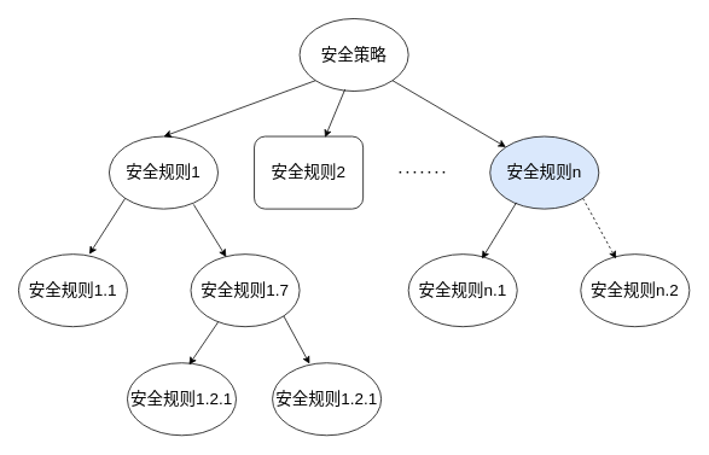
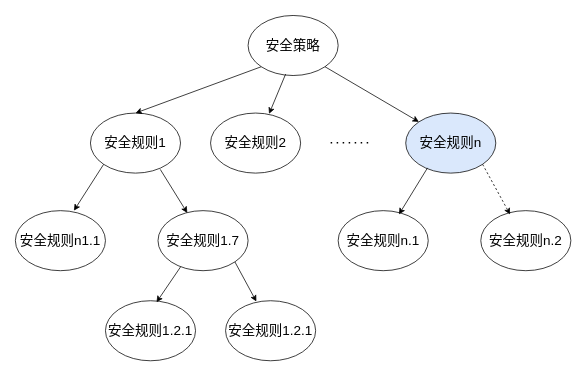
  <mxCell id="0" />
  <mxCell id="1" parent="0" />
  <mxCell id="2" value="&lt;font style=&quot;font-size: 18px;&quot;&gt;安全策略&lt;/font&gt;" style="ellipse;whiteSpace=wrap;html=1;" vertex="1" parent="1"><mxGeometry x="330" y="20" width="120" height="80" as="geometry" /></mxCell>
  <mxCell id="3" value="&lt;font style=&quot;font-size: 18px;&quot;&gt;安全规则1&lt;/font&gt;" style="ellipse;whiteSpace=wrap;html=1;" vertex="1" parent="1"><mxGeometry x="120" y="150" width="120" height="80" as="geometry" /></mxCell>
  <mxCell id="4" value="" style="endArrow=classic;html=1;rounded=0;exitX=0;exitY=1;exitDx=0;exitDy=0;entryX=0.5;entryY=0;entryDx=0;entryDy=0;" edge="1" parent="1" source="2" target="3"><mxGeometry width="50" height="50" relative="1" as="geometry"><mxPoint x="-20" y="220" as="sourcePoint" /><mxPoint x="30" y="170" as="targetPoint" /></mxGeometry></mxCell>
- <mxCell id="5" value="&lt;font style=&quot;font-size: 18px;&quot;&gt;安全规则2&lt;/font&gt;" style="whiteSpace=wrap;html=1;rounded=1;" vertex="1" parent="1"><mxGeometry x="280" y="150" width="120" height="80" as="geometry" /></mxCell>
+ <mxCell id="5" value="&lt;font style=&quot;font-size: 18px;&quot;&gt;安全规则2&lt;/font&gt;" style="ellipse;whiteSpace=wrap;html=1;" vertex="1" parent="1"><mxGeometry x="280" y="150" width="120" height="80" as="geometry" /></mxCell>
  <mxCell id="6" value="" style="endArrow=classic;html=1;rounded=0;exitX=0.417;exitY=0.975;exitDx=0;exitDy=0;exitPerimeter=0;entryX=0.65;entryY=0.013;entryDx=0;entryDy=0;entryPerimeter=0;" edge="1" parent="1" source="2" target="5"><mxGeometry width="50" height="50" relative="1" as="geometry"><mxPoint x="-150" y="260" as="sourcePoint" /><mxPoint x="-100" y="210" as="targetPoint" /></mxGeometry></mxCell>
  <mxCell id="7" value="" style="endArrow=none;dashed=1;html=1;dashPattern=1 3;strokeWidth=2;rounded=0;" edge="1" parent="1"><mxGeometry width="50" height="50" relative="1" as="geometry"><mxPoint x="440" y="189.5" as="sourcePoint" /><mxPoint x="490" y="189.5" as="targetPoint" /></mxGeometry></mxCell>
  <mxCell id="8" value="&lt;font style=&quot;font-size: 18px;&quot;&gt;安全规则n&lt;/font&gt;" style="ellipse;whiteSpace=wrap;html=1;fillColor=#dae8fc;" vertex="1" parent="1"><mxGeometry x="540" y="150" width="120" height="80" as="geometry" /></mxCell>
  <mxCell id="9" value="" style="endArrow=classic;html=1;rounded=0;exitX=1;exitY=1;exitDx=0;exitDy=0;entryX=0;entryY=0;entryDx=0;entryDy=0;" edge="1" parent="1" source="2" target="8"><mxGeometry width="50" height="50" relative="1" as="geometry"><mxPoint x="70" y="380" as="sourcePoint" /><mxPoint x="120" y="330" as="targetPoint" /></mxGeometry></mxCell>
- <mxCell id="10" value="&lt;font style=&quot;font-size: 18px;&quot;&gt;安全规则1.1&lt;/font&gt;" style="ellipse;whiteSpace=wrap;html=1;" vertex="1" parent="1"><mxGeometry x="20" y="280" width="120" height="80" as="geometry" /></mxCell>
+ <mxCell id="10" value="&lt;font style=&quot;font-size: 18px;&quot;&gt;安全规则n1.1&lt;/font&gt;" style="ellipse;whiteSpace=wrap;html=1;" vertex="1" parent="1"><mxGeometry x="20" y="280" width="120" height="80" as="geometry" /></mxCell>
  <mxCell id="11" value="" style="endArrow=classic;html=1;rounded=0;exitX=0;exitY=1;exitDx=0;exitDy=0;entryX=0.65;entryY=0;entryDx=0;entryDy=0;entryPerimeter=0;" edge="1" parent="1" source="3" target="10"><mxGeometry width="50" height="50" relative="1" as="geometry"><mxPoint x="-80" y="250" as="sourcePoint" /><mxPoint x="-30" y="200" as="targetPoint" /></mxGeometry></mxCell>
  <mxCell id="12" value="&lt;font style=&quot;font-size: 18px;&quot;&gt;安全规则1.7&lt;/font&gt;" style="ellipse;whiteSpace=wrap;html=1;" vertex="1" parent="1"><mxGeometry x="210" y="280" width="120" height="80" as="geometry" /></mxCell>
  <mxCell id="13" value="" style="endArrow=classic;html=1;rounded=0;exitX=0.775;exitY=0.938;exitDx=0;exitDy=0;exitPerimeter=0;entryX=0.325;entryY=0.038;entryDx=0;entryDy=0;entryPerimeter=0;" edge="1" parent="1" source="3" target="12"><mxGeometry width="50" height="50" relative="1" as="geometry"><mxPoint x="-130" y="320" as="sourcePoint" /><mxPoint x="-80" y="270" as="targetPoint" /></mxGeometry></mxCell>
  <mxCell id="14" value="&lt;font style=&quot;font-size: 18px;&quot;&gt;安全规则1.2.1&lt;/font&gt;" style="ellipse;whiteSpace=wrap;html=1;" vertex="1" parent="1"><mxGeometry x="140" y="400" width="120" height="80" as="geometry" /></mxCell>
  <mxCell id="15" value="&lt;font style=&quot;font-size: 18px;&quot;&gt;安全规则1.2.1&lt;/font&gt;" style="ellipse;whiteSpace=wrap;html=1;" vertex="1" parent="1"><mxGeometry x="300" y="400" width="120" height="80" as="geometry" /></mxCell>
  <mxCell id="16" value="" style="endArrow=classic;html=1;rounded=0;exitX=0.25;exitY=0.938;exitDx=0;exitDy=0;exitPerimeter=0;entryX=0.567;entryY=0.025;entryDx=0;entryDy=0;entryPerimeter=0;" edge="1" parent="1" source="12" target="14"><mxGeometry width="50" height="50" relative="1" as="geometry"><mxPoint x="140" y="410" as="sourcePoint" /><mxPoint x="190" y="360" as="targetPoint" /></mxGeometry></mxCell>
  <mxCell id="17" value="" style="endArrow=classic;html=1;rounded=0;exitX=1;exitY=1;exitDx=0;exitDy=0;entryX=0.342;entryY=0.013;entryDx=0;entryDy=0;entryPerimeter=0;" edge="1" parent="1" source="12" target="15"><mxGeometry width="50" height="50" relative="1" as="geometry"><mxPoint x="-90" y="410" as="sourcePoint" /><mxPoint x="-40" y="360" as="targetPoint" /></mxGeometry></mxCell>
  <mxCell id="18" value="&lt;font style=&quot;font-size: 18px;&quot;&gt;安全规则n.1&lt;/font&gt;" style="ellipse;whiteSpace=wrap;html=1;" vertex="1" parent="1"><mxGeometry x="450" y="280" width="120" height="80" as="geometry" /></mxCell>
  <mxCell id="19" value="&lt;font style=&quot;font-size: 18px;&quot;&gt;安全规则n.2&lt;/font&gt;" style="ellipse;whiteSpace=wrap;html=1;" vertex="1" parent="1"><mxGeometry x="640" y="280" width="120" height="80" as="geometry" /></mxCell>
  <mxCell id="20" value="" style="endArrow=classic;html=1;rounded=0;exitX=0.242;exitY=0.913;exitDx=0;exitDy=0;exitPerimeter=0;entryX=0.675;entryY=0.063;entryDx=0;entryDy=0;entryPerimeter=0;" edge="1" parent="1" source="8" target="18"><mxGeometry width="50" height="50" relative="1" as="geometry"><mxPoint x="-180" y="250" as="sourcePoint" /><mxPoint x="-130" y="200" as="targetPoint" /></mxGeometry></mxCell>
  <mxCell id="21" value="" style="endArrow=classic;html=1;rounded=0;exitX=1;exitY=1;exitDx=0;exitDy=0;entryX=0.325;entryY=0.063;entryDx=0;entryDy=0;entryPerimeter=0;dashed=1;" edge="1" parent="1" source="8" target="19"><mxGeometry width="50" height="50" relative="1" as="geometry"><mxPoint x="-100" y="250" as="sourcePoint" /><mxPoint x="-50" y="200" as="targetPoint" /></mxGeometry></mxCell>
